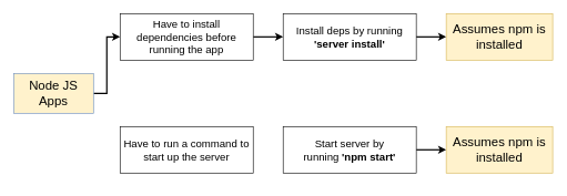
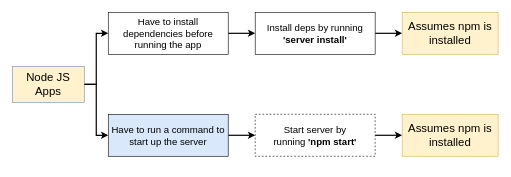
  <mxCell id="0" />
  <mxCell id="1" parent="0" />
  <mxCell id="2" value="" style="edgeStyle=orthogonalEdgeStyle;rounded=0;orthogonalLoop=1;jettySize=auto;html=1;strokeWidth=2;fontSize=19;entryX=0;entryY=0.5;entryDx=0;entryDy=0;" edge="1" parent="1" source="3" target="5"><mxGeometry relative="1" as="geometry"><mxPoint x="220" y="140" as="targetPoint" /></mxGeometry></mxCell>
  <mxCell id="3" value="Node JS Apps" style="rounded=0;whiteSpace=wrap;html=1;fillColor=#fff2cc;strokeColor=#6c8ebf;fontSize=19;" vertex="1" parent="1"><mxGeometry x="20" y="110" width="120" height="60" as="geometry" /></mxCell>
  <mxCell id="4" value="" style="edgeStyle=orthogonalEdgeStyle;rounded=0;orthogonalLoop=1;jettySize=auto;html=1;strokeWidth=2;fontSize=19;" edge="1" parent="1" source="5" target="9"><mxGeometry relative="1" as="geometry" /></mxCell>
  <mxCell id="5" value="Have to install dependencies before running the app" style="rounded=0;whiteSpace=wrap;html=1;fontSize=16;" vertex="1" parent="1"><mxGeometry x="180" y="20" width="200" height="70" as="geometry" /></mxCell>
- <mxCell id="7" value="Have to run a command to start up the server" style="rounded=0;whiteSpace=wrap;html=1;fontSize=16;" vertex="1" parent="1"><mxGeometry x="180" y="190" width="200" height="70" as="geometry" /></mxCell>
+ <mxCell id="6" value="" style="edgeStyle=orthogonalEdgeStyle;rounded=0;orthogonalLoop=1;jettySize=auto;html=1;fontSize=19;strokeWidth=2;" edge="1" parent="1" source="7" target="12"><mxGeometry relative="1" as="geometry" /></mxCell>
+ <mxCell id="7" value="Have to run a command to start up the server" style="rounded=0;whiteSpace=wrap;html=1;fontSize=16;fillColor=#dae8fc;" vertex="1" parent="1"><mxGeometry x="180" y="190" width="200" height="70" as="geometry" /></mxCell>
  <mxCell id="8" value="" style="edgeStyle=orthogonalEdgeStyle;rounded=0;orthogonalLoop=1;jettySize=auto;html=1;strokeWidth=2;fontSize=19;" edge="1" parent="1" source="9" target="10"><mxGeometry relative="1" as="geometry" /></mxCell>
  <mxCell id="9" value="Install deps by running &lt;b&gt;'server install'&lt;/b&gt;" style="rounded=0;whiteSpace=wrap;html=1;fontSize=16;" vertex="1" parent="1"><mxGeometry x="425" y="20" width="200" height="70" as="geometry" /></mxCell>
  <mxCell id="10" value="Assumes npm is installed" style="rounded=0;whiteSpace=wrap;html=1;fontSize=19;fillColor=#fff2cc;strokeColor=#d6b656;" vertex="1" parent="1"><mxGeometry x="670" y="20" width="160" height="70" as="geometry" /></mxCell>
  <mxCell id="11" value="" style="edgeStyle=orthogonalEdgeStyle;rounded=0;orthogonalLoop=1;jettySize=auto;html=1;fontSize=19;strokeWidth=2;" edge="1" parent="1" source="12" target="13"><mxGeometry relative="1" as="geometry" /></mxCell>
- <mxCell id="12" value="&lt;span&gt;Start server by running&amp;nbsp;&lt;/span&gt;&lt;b&gt;'npm start'&lt;/b&gt;" style="rounded=0;whiteSpace=wrap;html=1;fontSize=16;" vertex="1" parent="1"><mxGeometry x="425" y="190" width="200" height="70" as="geometry" /></mxCell>
+ <mxCell id="12" value="&lt;span&gt;Start server by running&amp;nbsp;&lt;/span&gt;&lt;b&gt;'npm start'&lt;/b&gt;" style="rounded=0;whiteSpace=wrap;html=1;fontSize=16;dashed=1;" vertex="1" parent="1"><mxGeometry x="425" y="190" width="200" height="70" as="geometry" /></mxCell>
  <mxCell id="13" value="&#10;&#10;&lt;!--StartFragment--&gt;&lt;span style=&quot;font-family: Helvetica; font-size: 19px; font-style: normal; font-variant-ligatures: normal; font-variant-caps: normal; font-weight: 400; letter-spacing: normal; orphans: 2; text-align: center; text-indent: 0px; text-transform: none; widows: 2; word-spacing: 0px; -webkit-text-stroke-width: 0px; text-decoration-style: initial; text-decoration-color: initial; float: none; display: inline !important;&quot;&gt;Assumes npm is installed&lt;/span&gt;&lt;!--EndFragment--&gt;&#10;&#10;" style="rounded=0;whiteSpace=wrap;html=1;fontSize=19;fillColor=#fff2cc;strokeColor=#d6b656;" vertex="1" parent="1"><mxGeometry x="670" y="190" width="160" height="70" as="geometry" /></mxCell>
+ <mxCell id="14" value="" style="edgeStyle=orthogonalEdgeStyle;rounded=0;orthogonalLoop=1;jettySize=auto;html=1;strokeWidth=2;fontSize=19;entryX=0;entryY=0.5;entryDx=0;entryDy=0;exitX=1;exitY=0.5;exitDx=0;exitDy=0;" edge="1" parent="1" source="3" target="7"><mxGeometry relative="1" as="geometry"><mxPoint x="150" y="150" as="sourcePoint" /><mxPoint x="190" y="65" as="targetPoint" /></mxGeometry></mxCell>
